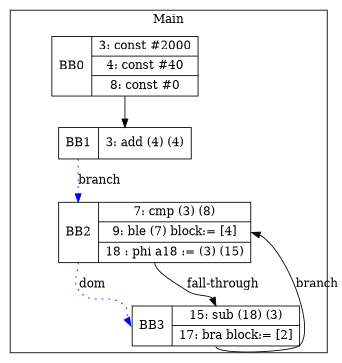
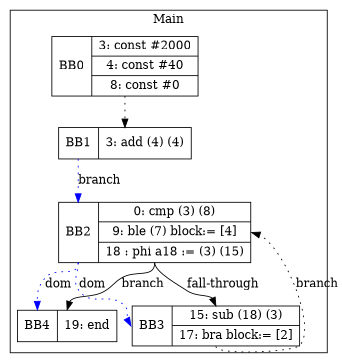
  digraph {
    node [shape=record]
    edge [headport=n tailport=s]
    n1 [label="<b>BB0|{3: const #2000|4: const #40|8: const #0}"]
    n2 [label="<b>BB1|{3: add (4) (4)}"]
-   n3 [label="<b>BB2|{7: cmp (3) (8)|9: ble (7) block:= [4]|18 : phi a18 := (3) (15)}"]
+   n3 [label="<b>BB2|{0: cmp (3) (8)|9: ble (7) block:= [4]|18 : phi a18 := (3) (15)}"]
    n4 [label="<b>BB3|{15: sub (18) (3)|17: bra block:= [2]}"]
+   n5 [label="<b>BB4|{19: end}"]
    subgraph cluster_1 {
      label=Main
      n1
      n2
      n3
      n4
+     n5
    }
-   n1 -> n2
+   n1 -> n2 [style=dotted]
    n2 -> n3 [color=blue headport=b label=branch style=dotted tailport=b]
    n3 -> n4 [color=blue headport=b label=dom style=dotted tailport=b]
    n3 -> n4 [label="fall-through"]
-   n4 -> n3 [headport=e label=branch]
+   n3 -> n5 [color=blue headport=b label=dom style=dotted tailport=b]
+   n3 -> n5 [label=branch]
+   n4 -> n3 [headport=e label=branch style=dotted]
  }
